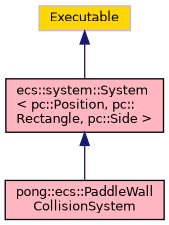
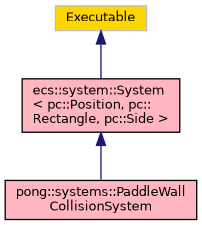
  digraph {
    node [color=black fillcolor=lightpink fontname=Helvetica fontsize=10 shape=record style=filled]
    edge [color=midnightblue dir=back fontname=Helvetica fontsize=10 labelfontname=Helvetica labelfontsize=10 style=solid]
-   n1 [fontcolor=black height=0.2 label="pong::ecs::PaddleWall\lCollisionSystem" width=0.4]
+   n1 [fontcolor=black height=0.2 label="pong::systems::PaddleWall\lCollisionSystem" width=0.4]
    n2 [height=0.2 label="ecs::system::System\l\< pc::Position, pc::\lRectangle, pc::Side \>" width=0.4]
    n3 [color=grey75 fillcolor=gold height=0.2 label=Executable width=0.4]
    n2 -> n1
    n3 -> n2
  }
